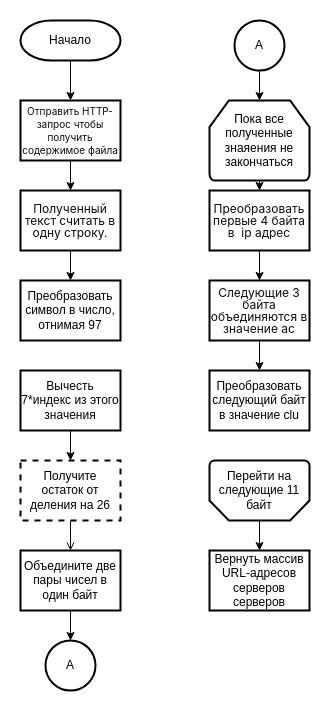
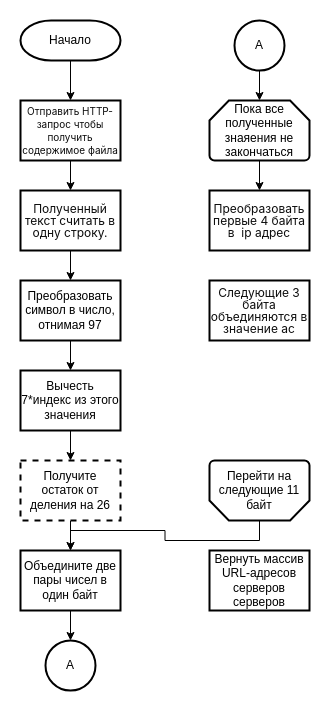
  <mxCell id="0" />
  <mxCell id="1" parent="0" />
  <mxCell id="2" style="edgeStyle=orthogonalEdgeStyle;rounded=0;orthogonalLoop=1;jettySize=auto;html=1;exitX=0.5;exitY=1;exitDx=0;exitDy=0;exitPerimeter=0;entryX=0.5;entryY=0;entryDx=0;entryDy=0;" edge="1" parent="1" source="3" target="5"><mxGeometry relative="1" as="geometry" /></mxCell>
  <mxCell id="3" value="Начало" style="strokeWidth=2;html=1;shape=mxgraph.flowchart.terminator;whiteSpace=wrap;" vertex="1" parent="1"><mxGeometry x="20" y="20" width="100" height="40" as="geometry" /></mxCell>
  <mxCell id="4" style="edgeStyle=orthogonalEdgeStyle;rounded=0;orthogonalLoop=1;jettySize=auto;html=1;exitX=0.5;exitY=1;exitDx=0;exitDy=0;entryX=0.5;entryY=0;entryDx=0;entryDy=0;" edge="1" parent="1" source="5" target="14"><mxGeometry relative="1" as="geometry" /></mxCell>
  <mxCell id="5" value="&lt;p style=&quot;line-height: 100%;&quot;&gt;&lt;font style=&quot;font-size: 10px;&quot;&gt;&lt;span style=&quot;color: rgb(13, 13, 13); font-family: ui-sans-serif, -apple-system, system-ui, &amp;quot;Segoe UI&amp;quot;, Roboto, Ubuntu, Cantarell, &amp;quot;Noto Sans&amp;quot;, sans-serif, Helvetica, &amp;quot;Apple Color Emoji&amp;quot;, Arial, &amp;quot;Segoe UI Emoji&amp;quot;, &amp;quot;Segoe UI Symbol&amp;quot;; text-align: left; white-space-collapse: preserve; background-color: rgb(255, 255, 255);&quot;&gt;Отправить HTTP-запрос &lt;/span&gt;&lt;span style=&quot;color: rgb(13, 13, 13); font-family: ui-sans-serif, -apple-system, system-ui, &amp;quot;Segoe UI&amp;quot;, Roboto, Ubuntu, Cantarell, &amp;quot;Noto Sans&amp;quot;, sans-serif, Helvetica, &amp;quot;Apple Color Emoji&amp;quot;, Arial, &amp;quot;Segoe UI Emoji&amp;quot;, &amp;quot;Segoe UI Symbol&amp;quot;; text-align: left; white-space-collapse: preserve; background-color: rgb(255, 255, 255);&quot;&gt;чтобы получить содержимое файла&lt;/span&gt;&lt;/font&gt;&lt;/p&gt;" style="rounded=1;whiteSpace=wrap;html=1;absoluteArcSize=1;arcSize=0;strokeWidth=2;" vertex="1" parent="1"><mxGeometry x="20" y="100" width="100" height="60" as="geometry" /></mxCell>
+ <mxCell id="6" style="edgeStyle=orthogonalEdgeStyle;rounded=0;orthogonalLoop=1;jettySize=auto;html=1;exitX=0.5;exitY=1;exitDx=0;exitDy=0;entryX=0.5;entryY=0;entryDx=0;entryDy=0;" edge="1" parent="1" source="7" target="9"><mxGeometry relative="1" as="geometry" /></mxCell>
  <mxCell id="7" value="Преобразовать символ в число, отнимая 97" style="rounded=1;whiteSpace=wrap;html=1;absoluteArcSize=1;arcSize=0;strokeWidth=2;" vertex="1" parent="1"><mxGeometry x="20" y="280" width="100" height="60" as="geometry" /></mxCell>
  <mxCell id="8" style="edgeStyle=orthogonalEdgeStyle;rounded=0;orthogonalLoop=1;jettySize=auto;html=1;exitX=0.5;exitY=1;exitDx=0;exitDy=0;entryX=0.5;entryY=0;entryDx=0;entryDy=0;" edge="1" parent="1" source="9" target="11"><mxGeometry relative="1" as="geometry" /></mxCell>
  <mxCell id="9" value="Вычесть 7*индекс из этого значения" style="rounded=1;whiteSpace=wrap;html=1;absoluteArcSize=1;arcSize=0;strokeWidth=2;" vertex="1" parent="1"><mxGeometry x="20" y="370" width="100" height="60" as="geometry" /></mxCell>
  <mxCell id="10" style="edgeStyle=orthogonalEdgeStyle;rounded=0;orthogonalLoop=1;jettySize=auto;html=1;exitX=0.5;exitY=1;exitDx=0;exitDy=0;entryX=0.5;entryY=0;entryDx=0;entryDy=0;endArrow=open;" edge="1" parent="1" source="11" target="12"><mxGeometry relative="1" as="geometry" /></mxCell>
  <mxCell id="11" value="Получите остаток от деления на 26" style="rounded=1;whiteSpace=wrap;html=1;absoluteArcSize=1;arcSize=0;strokeWidth=2;dashed=1;" vertex="1" parent="1"><mxGeometry x="20" y="460" width="100" height="60" as="geometry" /></mxCell>
  <mxCell id="12" value="Объедините две пары чисел в один байт" style="rounded=1;whiteSpace=wrap;html=1;absoluteArcSize=1;arcSize=0;strokeWidth=2;" vertex="1" parent="1"><mxGeometry x="20" y="550" width="100" height="60" as="geometry" /></mxCell>
  <mxCell id="13" style="edgeStyle=orthogonalEdgeStyle;rounded=0;orthogonalLoop=1;jettySize=auto;html=1;exitX=0.5;exitY=1;exitDx=0;exitDy=0;entryX=0.5;entryY=0;entryDx=0;entryDy=0;" edge="1" parent="1" source="14" target="7"><mxGeometry relative="1" as="geometry" /></mxCell>
  <mxCell id="14" value="&lt;p style=&quot;line-height: 100%;&quot;&gt;&lt;span style=&quot;color: rgb(13, 13, 13); font-family: ui-sans-serif, -apple-system, system-ui, &amp;quot;Segoe UI&amp;quot;, Roboto, Ubuntu, Cantarell, &amp;quot;Noto Sans&amp;quot;, sans-serif, Helvetica, &amp;quot;Apple Color Emoji&amp;quot;, Arial, &amp;quot;Segoe UI Emoji&amp;quot;, &amp;quot;Segoe UI Symbol&amp;quot;; text-align: left; white-space-collapse: preserve;&quot;&gt;&lt;font style=&quot;font-size: 12px;&quot;&gt;Полученный текст считать в одну строку.&lt;/font&gt;&lt;/span&gt;&lt;/p&gt;" style="rounded=1;whiteSpace=wrap;html=1;absoluteArcSize=1;arcSize=0;strokeWidth=2;" vertex="1" parent="1"><mxGeometry x="20" y="190" width="100" height="60" as="geometry" /></mxCell>
  <mxCell id="15" value="А" style="strokeWidth=2;html=1;shape=mxgraph.flowchart.start_2;whiteSpace=wrap;" vertex="1" parent="1"><mxGeometry x="45" y="640" width="50" height="50" as="geometry" /></mxCell>
  <mxCell id="16" style="edgeStyle=orthogonalEdgeStyle;rounded=0;orthogonalLoop=1;jettySize=auto;html=1;exitX=0.5;exitY=1;exitDx=0;exitDy=0;entryX=0.5;entryY=0;entryDx=0;entryDy=0;entryPerimeter=0;" edge="1" parent="1" source="12" target="15"><mxGeometry relative="1" as="geometry" /></mxCell>
  <mxCell id="17" value="А" style="strokeWidth=2;html=1;shape=mxgraph.flowchart.start_2;whiteSpace=wrap;" vertex="1" parent="1"><mxGeometry x="234" y="20" width="50" height="50" as="geometry" /></mxCell>
  <mxCell id="18" style="edgeStyle=orthogonalEdgeStyle;rounded=0;orthogonalLoop=1;jettySize=auto;html=1;exitX=0.5;exitY=1;exitDx=0;exitDy=0;exitPerimeter=0;entryX=0.5;entryY=0;entryDx=0;entryDy=0;" edge="1" parent="1" source="19" target="21"><mxGeometry relative="1" as="geometry" /></mxCell>
- <mxCell id="19" value="Пока все полученные знаяения не закончаться" style="strokeWidth=2;html=1;shape=mxgraph.flowchart.loop_limit;whiteSpace=wrap;" vertex="1" parent="1"><mxGeometry x="209" y="100" width="100" height="80" as="geometry" /></mxCell>
- <mxCell id="20" style="edgeStyle=orthogonalEdgeStyle;rounded=0;orthogonalLoop=1;jettySize=auto;html=1;exitX=0.5;exitY=1;exitDx=0;exitDy=0;entryX=0.5;entryY=0;entryDx=0;entryDy=0;" edge="1" parent="1" source="21" target="23"><mxGeometry relative="1" as="geometry" /></mxCell>
+ <mxCell id="19" value="Пока все полученные знаяения не закончаться" style="strokeWidth=2;html=1;shape=mxgraph.flowchart.loop_limit;whiteSpace=wrap;" vertex="1" parent="1"><mxGeometry x="209" y="100" width="100" height="60" as="geometry" /></mxCell>
  <mxCell id="21" value="&lt;p style=&quot;line-height: 100%;&quot;&gt;&lt;font face=&quot;ui-sans-serif, -apple-system, system-ui, Segoe UI, Roboto, Ubuntu, Cantarell, Noto Sans, sans-serif, Helvetica, Apple Color Emoji, Arial, Segoe UI Emoji, Segoe UI Symbol&quot; color=&quot;#0d0d0d&quot;&gt;&lt;span style=&quot;white-space-collapse: preserve;&quot;&gt;Преобразовать первые 4 байта в  ip адрес&lt;/span&gt;&lt;/font&gt;&lt;br&gt;&lt;/p&gt;" style="rounded=1;whiteSpace=wrap;html=1;absoluteArcSize=1;arcSize=0;strokeWidth=2;" vertex="1" parent="1"><mxGeometry x="209" y="190" width="100" height="60" as="geometry" /></mxCell>
- <mxCell id="22" style="edgeStyle=orthogonalEdgeStyle;rounded=0;orthogonalLoop=1;jettySize=auto;html=1;exitX=0.5;exitY=1;exitDx=0;exitDy=0;entryX=0.5;entryY=0;entryDx=0;entryDy=0;" edge="1" parent="1" source="23" target="24"><mxGeometry relative="1" as="geometry" /></mxCell>
  <mxCell id="23" value="&lt;p style=&quot;line-height: 100%;&quot;&gt;&lt;font face=&quot;ui-sans-serif, -apple-system, system-ui, Segoe UI, Roboto, Ubuntu, Cantarell, Noto Sans, sans-serif, Helvetica, Apple Color Emoji, Arial, Segoe UI Emoji, Segoe UI Symbol&quot; color=&quot;#0d0d0d&quot;&gt;&lt;span style=&quot;white-space-collapse: preserve;&quot;&gt;Следующие 3 байта объединяются в значение ac&lt;/span&gt;&lt;/font&gt;&lt;br&gt;&lt;/p&gt;" style="rounded=1;whiteSpace=wrap;html=1;absoluteArcSize=1;arcSize=0;strokeWidth=2;" vertex="1" parent="1"><mxGeometry x="209" y="280" width="100" height="60" as="geometry" /></mxCell>
- <mxCell id="24" value="Преобразовать следующий байт в значение clu" style="rounded=1;whiteSpace=wrap;html=1;absoluteArcSize=1;arcSize=0;strokeWidth=2;" vertex="1" parent="1"><mxGeometry x="209" y="370" width="100" height="60" as="geometry" /></mxCell>
- <mxCell id="25" style="edgeStyle=orthogonalEdgeStyle;rounded=0;orthogonalLoop=1;jettySize=auto;html=1;exitX=0.5;exitY=0;exitDx=0;exitDy=0;exitPerimeter=0;entryX=0.5;entryY=0;entryDx=0;entryDy=0;" edge="1" parent="1" source="26" target="27"><mxGeometry relative="1" as="geometry" /></mxCell>
+ <mxCell id="25" style="edgeStyle=orthogonalEdgeStyle;rounded=0;orthogonalLoop=1;jettySize=auto;html=1;exitX=0.5;exitY=0;exitDx=0;exitDy=0;exitPerimeter=0;" edge="1" parent="1" source="26" target="12"><mxGeometry relative="1" as="geometry" /></mxCell>
  <mxCell id="26" value="Перейти на следующие 11 байт" style="strokeWidth=2;html=1;shape=mxgraph.flowchart.loop_limit;whiteSpace=wrap;flipH=1;flipV=1;" vertex="1" parent="1"><mxGeometry x="209" y="460" width="100" height="60" as="geometry" /></mxCell>
  <mxCell id="27" value="Вернуть массив URL-адресов серверов серверов" style="rounded=1;whiteSpace=wrap;html=1;absoluteArcSize=1;arcSize=0;strokeWidth=2;" vertex="1" parent="1"><mxGeometry x="209" y="550" width="100" height="60" as="geometry" /></mxCell>
  <mxCell id="28" style="edgeStyle=orthogonalEdgeStyle;rounded=0;orthogonalLoop=1;jettySize=auto;html=1;exitX=0.5;exitY=1;exitDx=0;exitDy=0;exitPerimeter=0;entryX=0.5;entryY=0;entryDx=0;entryDy=0;entryPerimeter=0;" edge="1" parent="1" source="17" target="19"><mxGeometry relative="1" as="geometry" /></mxCell>
